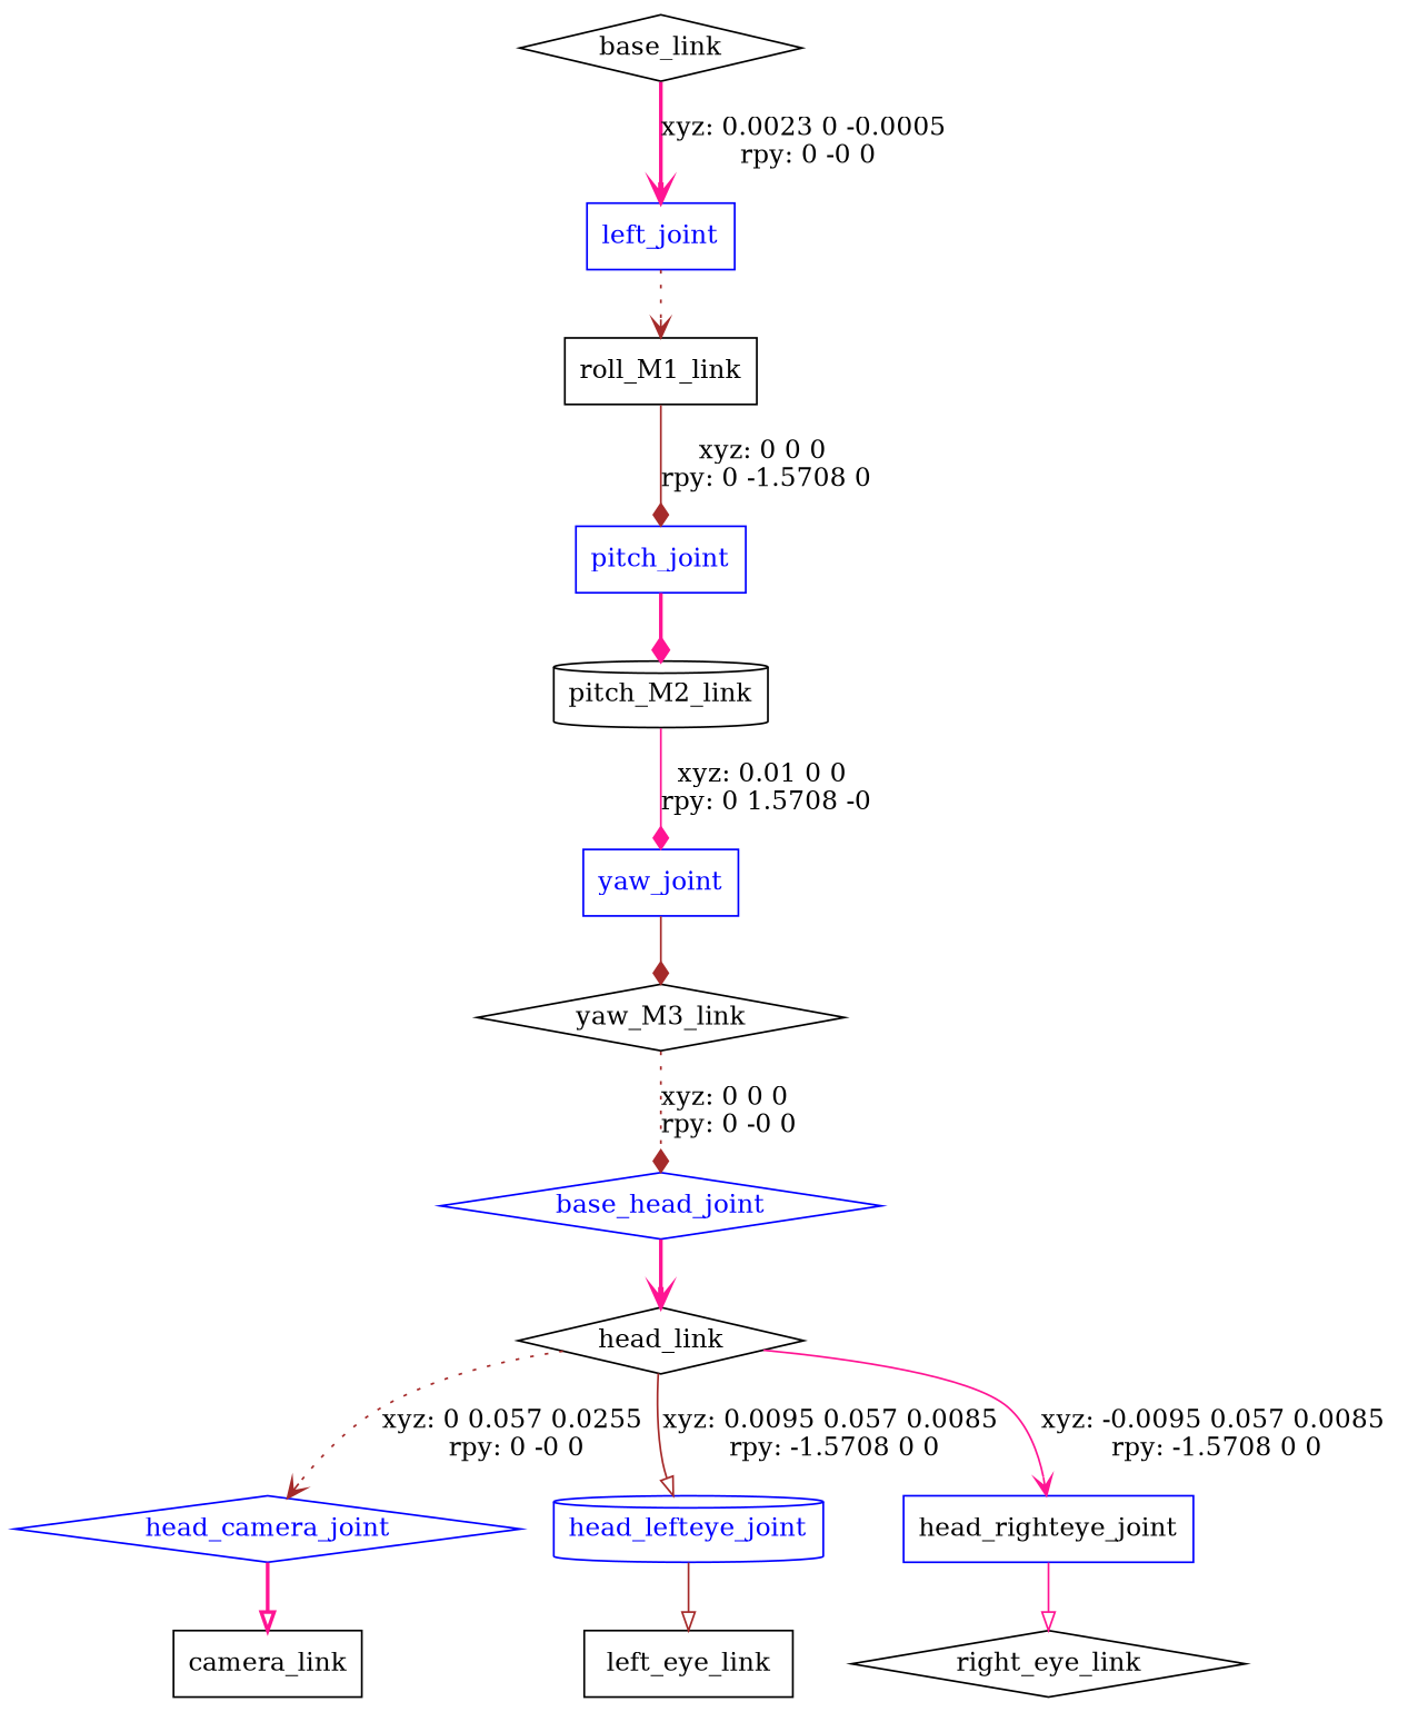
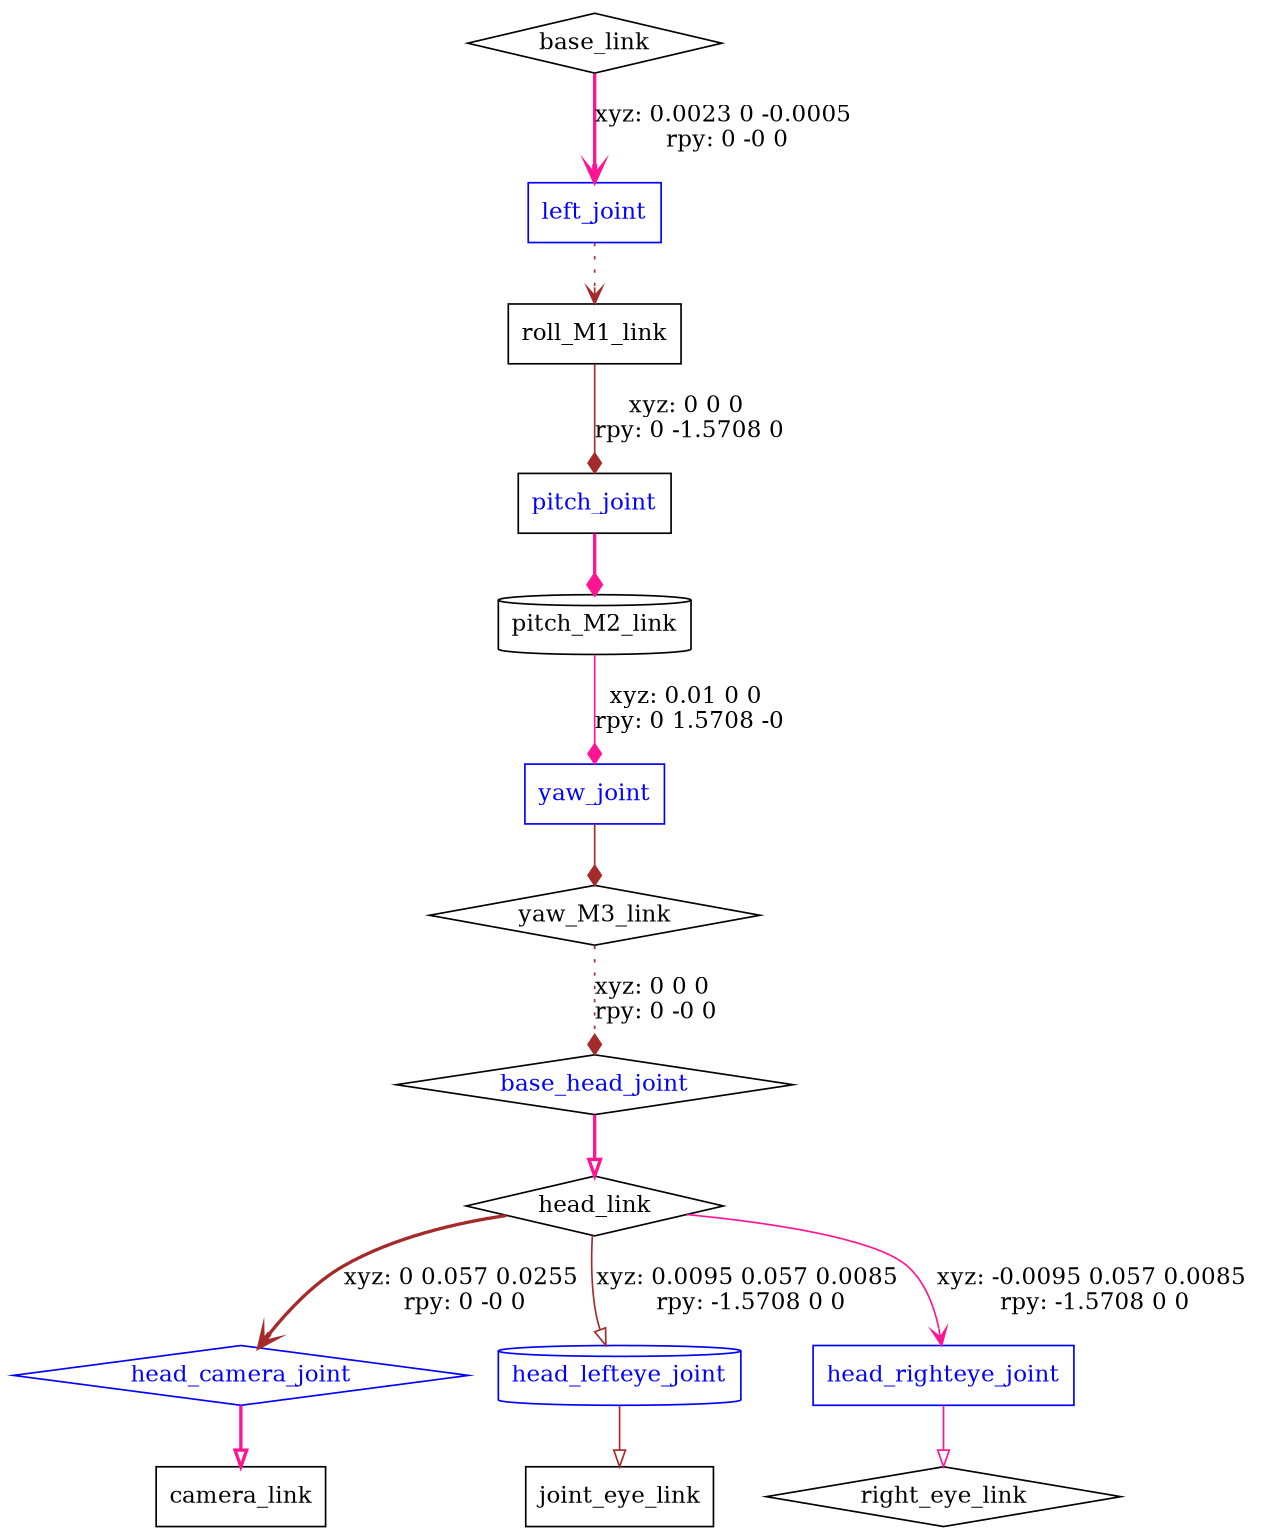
  digraph {
    node [shape=box]
    edge [arrowhead=diamond color=deeppink style=solid]
    n1 [label=base_link shape=diamond]
    n2 [color=blue fontcolor=blue label=left_joint]
    n3 [label=roll_M1_link]
-   pitch_joint [color=blue fontcolor=blue]
+   pitch_joint [color=black fontcolor=blue]
    n5 [label=pitch_M2_link shape=cylinder]
    yaw_joint [color=blue fontcolor=blue]
    n7 [label=yaw_M3_link shape=diamond]
-   base_head_joint [color=blue fontcolor=blue shape=diamond]
+   base_head_joint [color=black fontcolor=blue shape=diamond]
    n9 [label=head_link shape=diamond]
    head_camera_joint [color=blue fontcolor=blue shape=diamond]
    head_lefteye_joint [color=blue fontcolor=blue shape=cylinder]
-   head_righteye_joint [color=blue fontcolor=black]
+   head_righteye_joint [color=blue fontcolor=blue]
    n13 [label=camera_link]
-   n14 [label=left_eye_link]
+   n14 [label=joint_eye_link]
    n15 [label=right_eye_link shape=diamond]
    n1 -> n2 [arrowhead=vee label="xyz: 0.0023 0 -0.0005 \nrpy: 0 -0 0" style=bold]
    n2 -> n3 [arrowhead=vee color=brown style=dotted]
    n3 -> pitch_joint [color=brown label="xyz: 0 0 0 \nrpy: 0 -1.5708 0"]
    pitch_joint -> n5 [style=bold]
    n5 -> yaw_joint [label="xyz: 0.01 0 0 \nrpy: 0 1.5708 -0"]
    yaw_joint -> n7 [color=brown]
    n7 -> base_head_joint [color=brown label="xyz: 0 0 0 \nrpy: 0 -0 0" style=dotted]
-   base_head_joint -> n9 [arrowhead=vee style=bold]
-   n9 -> head_camera_joint [arrowhead=vee color=brown label="xyz: 0 0.057 0.0255 \nrpy: 0 -0 0" style=dotted]
+   base_head_joint -> n9 [arrowhead=onormal style=bold]
+   n9 -> head_camera_joint [arrowhead=vee color=brown label="xyz: 0 0.057 0.0255 \nrpy: 0 -0 0" style=bold]
    n9 -> head_lefteye_joint [arrowhead=onormal color=brown label="xyz: 0.0095 0.057 0.0085 \nrpy: -1.5708 0 0"]
    n9 -> head_righteye_joint [arrowhead=vee label="xyz: -0.0095 0.057 0.0085 \nrpy: -1.5708 0 0"]
    head_camera_joint -> n13 [arrowhead=onormal style=bold]
    head_lefteye_joint -> n14 [arrowhead=onormal color=brown]
    head_righteye_joint -> n15 [arrowhead=onormal]
  }
